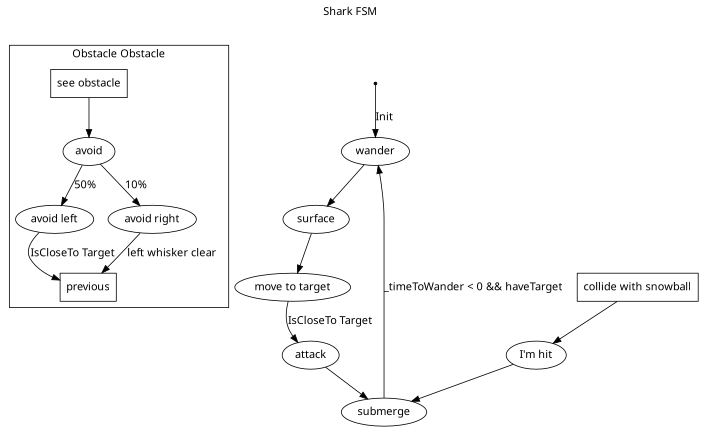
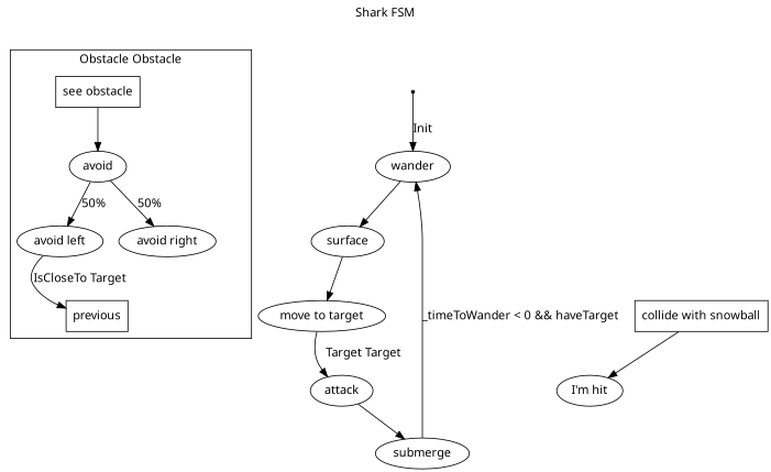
  digraph {
    fontname="Noto Sans"
    label="Shark FSM"
    labelloc=t
    node [fontname="Noto Sans" shape=ellipse]
    edge [fontname="Noto Sans"]
    n1 [label="see obstacle" shape=rect]
    n2 [label="avoid left"]
    n3 [label="avoid right"]
    n4 [label=avoid]
    n5 [label=previous shape=polygon]
    ENTRY [shape=point]
    n7 [label=wander]
    n8 [label=surface]
    n9 [label="move to target"]
    n10 [label="I'm hit"]
    n11 [label=submerge]
    n12 [label=attack]
    n13 [label="collide with snowball" shape=rect]
    subgraph cluster_1 {
      label="Obstacle Obstacle"
      n1
      n2
      n3
      n4
      n5
    }
    n1 -> n4
    n2 -> n5 [label="IsCloseTo Target"]
-   n3 -> n5 [label="left whisker clear"]
    n4 -> n2 [label="50%"]
-   n4 -> n3 [label="10%"]
+   n4 -> n3 [label="50%"]
    ENTRY -> n7 [label=Init]
    n7 -> n8
    n8 -> n9
-   n9 -> n12 [label="IsCloseTo Target"]
-   n10 -> n11
+   n9 -> n12 [label="Target Target"]
    n11 -> n7 [label="_timeToWander < 0 && haveTarget"]
    n12 -> n11
    n13 -> n10
  }
